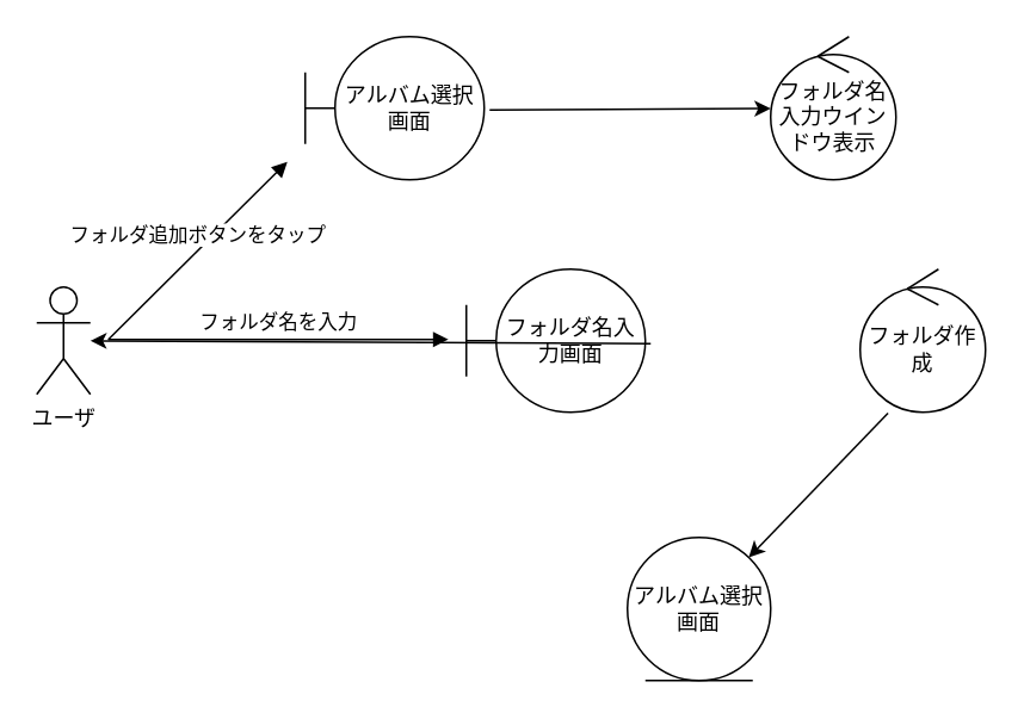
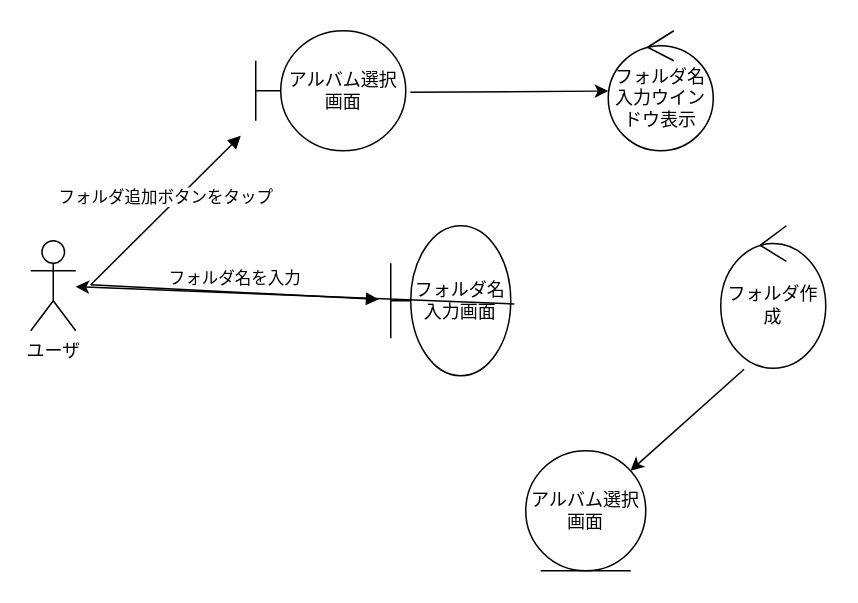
  <mxCell id="0" />
  <mxCell id="1" parent="0" />
  <mxCell id="2" value="ユーザ" style="shape=umlActor;verticalLabelPosition=bottom;verticalAlign=top;html=1;outlineConnect=0;" vertex="1" parent="1"><mxGeometry x="20" y="160" width="30" height="60" as="geometry" /></mxCell>
  <mxCell id="3" value="アルバム選択画面" style="shape=umlBoundary;whiteSpace=wrap;html=1;" vertex="1" parent="1"><mxGeometry x="170" y="20" width="100" height="80" as="geometry" /></mxCell>
  <mxCell id="4" value="フォルダ追加ボタンをタップ" style="html=1;verticalAlign=bottom;endArrow=block;" edge="1" parent="1"><mxGeometry width="80" relative="1" as="geometry"><mxPoint x="60" y="189.29" as="sourcePoint" /><mxPoint x="160" y="90" as="targetPoint" /></mxGeometry></mxCell>
- <mxCell id="5" value="フォルダ名入力ウインドウ表示" style="ellipse;shape=umlControl;whiteSpace=wrap;html=1;" vertex="1" parent="1"><mxGeometry x="430" y="20" width="70" height="80" as="geometry" /></mxCell>
- <mxCell id="6" value="フォルダ名入力画面" style="shape=umlBoundary;whiteSpace=wrap;html=1;" vertex="1" parent="1"><mxGeometry x="260" y="150" width="100" height="80" as="geometry" /></mxCell>
+ <mxCell id="5" value="フォルダ名入力ウインドウ表示" style="ellipse;shape=umlControl;whiteSpace=wrap;html=1;" vertex="1" parent="1"><mxGeometry x="405" y="20" width="70" height="80" as="geometry" /></mxCell>
+ <mxCell id="6" value="フォルダ名入力画面" style="shape=umlBoundary;whiteSpace=wrap;html=1;" vertex="1" parent="1"><mxGeometry x="260" y="150" width="80" height="100" as="geometry" /></mxCell>
  <mxCell id="7" value="フォルダ名を入力&lt;br&gt;" style="html=1;verticalAlign=bottom;endArrow=block;entryX=-0.1;entryY=0.491;entryDx=0;entryDy=0;entryPerimeter=0;" edge="1" parent="1" target="6"><mxGeometry width="80" relative="1" as="geometry"><mxPoint x="60" y="189.29" as="sourcePoint" /><mxPoint x="140" y="189.29" as="targetPoint" /></mxGeometry></mxCell>
  <mxCell id="8" value="" style="endArrow=classic;html=1;" edge="1" parent="1" target="5"><mxGeometry width="50" height="50" relative="1" as="geometry"><mxPoint x="273" y="61" as="sourcePoint" /><mxPoint x="390" y="140" as="targetPoint" /></mxGeometry></mxCell>
- <mxCell id="9" value="フォルダ作成" style="ellipse;shape=umlControl;whiteSpace=wrap;html=1;" vertex="1" parent="1"><mxGeometry x="480" y="150" width="70" height="80" as="geometry" /></mxCell>
+ <mxCell id="9" value="フォルダ作成" style="ellipse;shape=umlControl;whiteSpace=wrap;html=1;" vertex="1" parent="1"><mxGeometry x="480" y="150" width="70" height="95" as="geometry" /></mxCell>
  <mxCell id="10" value="" style="endArrow=classic;html=1;exitX=1.03;exitY=0.521;exitDx=0;exitDy=0;exitPerimeter=0;" edge="1" parent="1" source="6" target="2"><mxGeometry width="50" height="50" relative="1" as="geometry"><mxPoint x="340" y="190" as="sourcePoint" /><mxPoint x="467" y="180" as="targetPoint" /></mxGeometry></mxCell>
  <mxCell id="11" value="アルバム選択画面" style="ellipse;shape=umlEntity;whiteSpace=wrap;html=1;" vertex="1" parent="1"><mxGeometry x="350" y="300" width="80" height="80" as="geometry" /></mxCell>
  <mxCell id="12" value="" style="endArrow=classic;html=1;exitX=0.222;exitY=1.007;exitDx=0;exitDy=0;exitPerimeter=0;" edge="1" parent="1" source="9" target="11"><mxGeometry width="50" height="50" relative="1" as="geometry"><mxPoint x="340" y="190" as="sourcePoint" /><mxPoint x="390" y="140" as="targetPoint" /></mxGeometry></mxCell>
